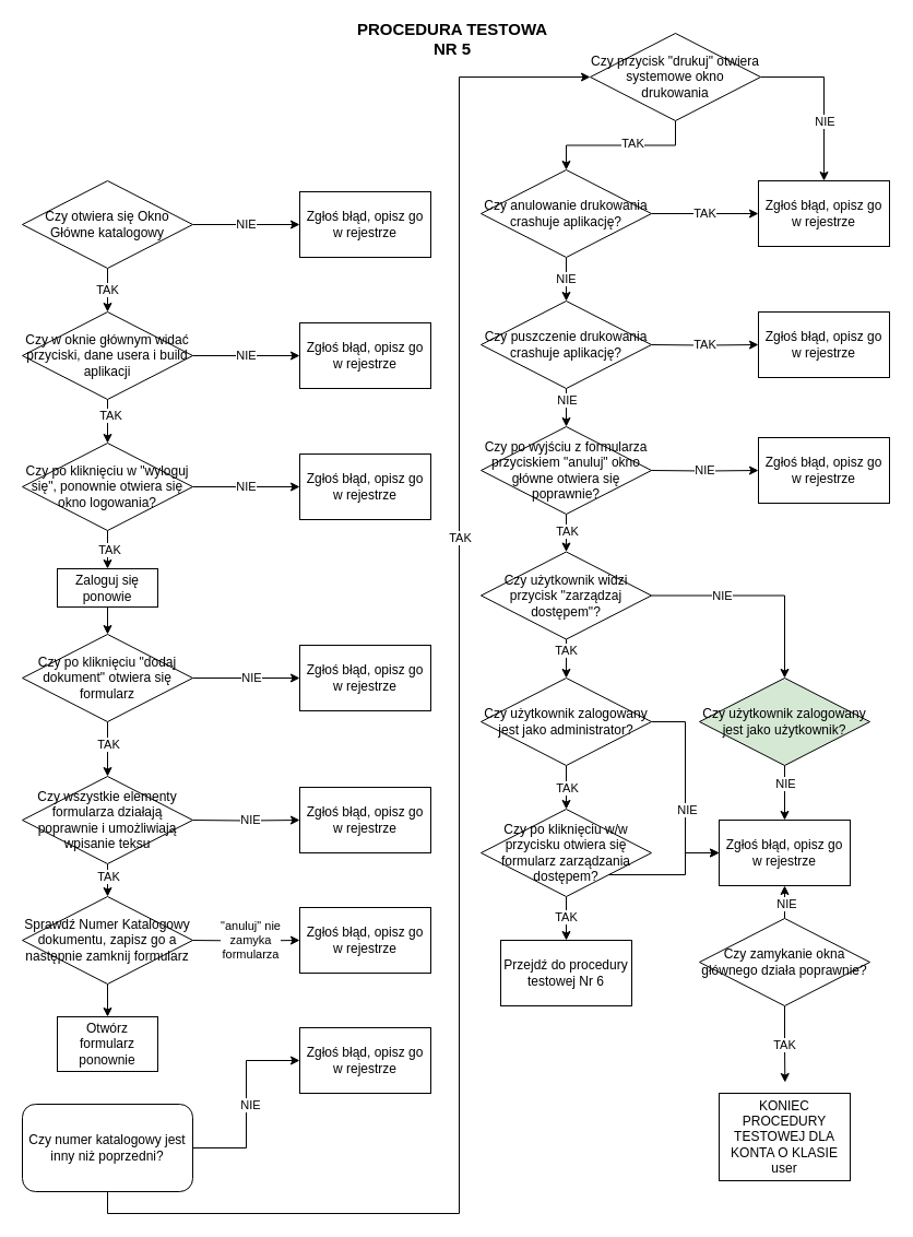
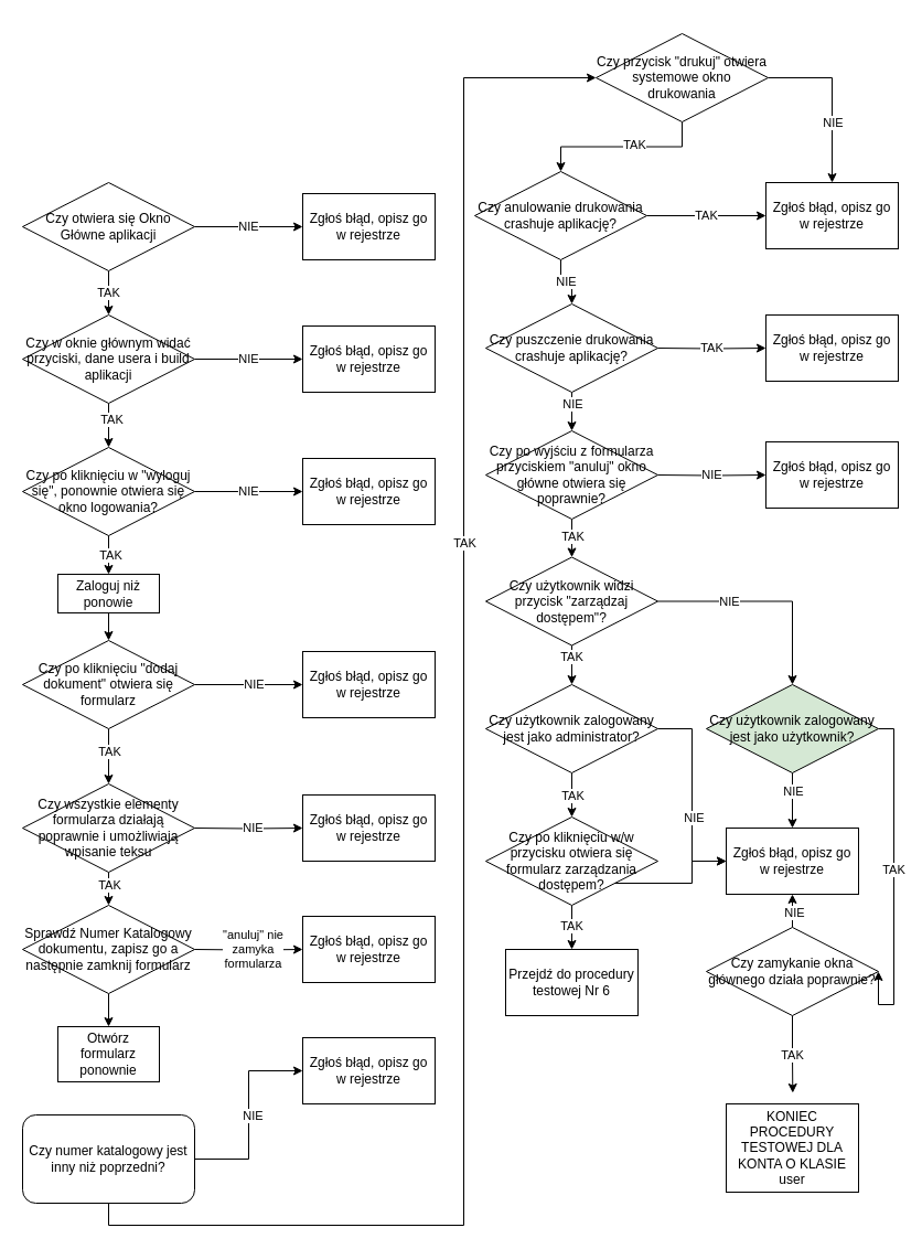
  <mxCell id="0" />
  <mxCell id="1" parent="0" />
  <mxCell id="2" value="NIE" style="edgeStyle=orthogonalEdgeStyle;rounded=0;orthogonalLoop=1;jettySize=auto;html=1;" parent="1" source="4" target="5" edge="1"><mxGeometry relative="1" as="geometry" /></mxCell>
  <mxCell id="3" value="TAK" style="edgeStyle=orthogonalEdgeStyle;rounded=0;orthogonalLoop=1;jettySize=auto;html=1;" parent="1" source="4" target="9" edge="1"><mxGeometry relative="1" as="geometry" /></mxCell>
- <mxCell id="4" value="Czy otwiera się Okno Główne katalogowy" style="rhombus;whiteSpace=wrap;html=1;rounded=0;" parent="1" vertex="1"><mxGeometry x="20" y="165" width="156" height="80" as="geometry" /></mxCell>
+ <mxCell id="4" value="Czy otwiera się Okno Główne aplikacji" style="rhombus;whiteSpace=wrap;html=1;rounded=0;" parent="1" vertex="1"><mxGeometry x="20" y="165" width="156" height="80" as="geometry" /></mxCell>
  <mxCell id="5" value="Zgłoś błąd, opisz go w rejestrze" style="whiteSpace=wrap;html=1;rounded=0;" parent="1" vertex="1"><mxGeometry x="274" y="175" width="120" height="60" as="geometry" /></mxCell>
  <mxCell id="6" value="NIE" style="edgeStyle=orthogonalEdgeStyle;rounded=0;orthogonalLoop=1;jettySize=auto;html=1;" parent="1" source="9" edge="1"><mxGeometry relative="1" as="geometry"><mxPoint x="274" y="325" as="targetPoint" /></mxGeometry></mxCell>
  <mxCell id="7" value="" style="edgeStyle=orthogonalEdgeStyle;rounded=0;orthogonalLoop=1;jettySize=auto;html=1;" parent="1" source="9" target="12" edge="1"><mxGeometry relative="1" as="geometry" /></mxCell>
  <mxCell id="8" value="TAK" style="edgeLabel;html=1;align=center;verticalAlign=middle;resizable=0;points=[];" parent="7" vertex="1" connectable="0"><mxGeometry x="-0.3" y="2" relative="1" as="geometry"><mxPoint as="offset" /></mxGeometry></mxCell>
  <mxCell id="9" value="Czy w oknie głównym widać przyciski, dane usera i build aplikacji" style="rhombus;whiteSpace=wrap;html=1;rounded=0;" parent="1" vertex="1"><mxGeometry x="20" y="285" width="156" height="80" as="geometry" /></mxCell>
  <mxCell id="10" value="Zgłoś błąd, opisz go w rejestrze" style="whiteSpace=wrap;html=1;rounded=0;" parent="1" vertex="1"><mxGeometry x="274" y="295" width="120" height="60" as="geometry" /></mxCell>
  <mxCell id="11" value="NIE" style="edgeStyle=orthogonalEdgeStyle;rounded=0;orthogonalLoop=1;jettySize=auto;html=1;" parent="1" source="12" target="13" edge="1"><mxGeometry relative="1" as="geometry"><mxPoint as="offset" /></mxGeometry></mxCell>
  <mxCell id="12" value="Czy po kliknięciu w &quot;wyloguj się&quot;, ponownie otwiera się okno logowania?" style="rhombus;whiteSpace=wrap;html=1;rounded=0;" parent="1" vertex="1"><mxGeometry x="20" y="405" width="156" height="80" as="geometry" /></mxCell>
  <mxCell id="13" value="Zgłoś błąd, opisz go w rejestrze" style="whiteSpace=wrap;html=1;rounded=0;" parent="1" vertex="1"><mxGeometry x="274" y="415" width="120" height="60" as="geometry" /></mxCell>
- <mxCell id="14" value="PROCEDURA TESTOWA NR 5" style="text;html=1;strokeColor=none;fillColor=none;align=center;verticalAlign=middle;whiteSpace=wrap;rounded=0;fontStyle=1;fontSize=15;" parent="1" vertex="1"><mxGeometry x="317" y="20" width="194" height="30" as="geometry" /></mxCell>
  <mxCell id="15" value="" style="edgeStyle=orthogonalEdgeStyle;rounded=0;orthogonalLoop=1;jettySize=auto;html=1;" parent="1" source="12" target="18" edge="1"><mxGeometry relative="1" as="geometry"><mxPoint x="98" y="485" as="sourcePoint" /><mxPoint x="98" y="635" as="targetPoint" /></mxGeometry></mxCell>
  <mxCell id="16" value="TAK" style="edgeLabel;html=1;align=center;verticalAlign=middle;resizable=0;points=[];" parent="15" vertex="1" connectable="0"><mxGeometry y="-1" relative="1" as="geometry"><mxPoint as="offset" /></mxGeometry></mxCell>
  <mxCell id="17" value="" style="edgeStyle=orthogonalEdgeStyle;rounded=0;orthogonalLoop=1;jettySize=auto;html=1;" parent="1" source="18" target="23" edge="1"><mxGeometry relative="1" as="geometry" /></mxCell>
- <mxCell id="18" value="Zaloguj się ponowie" style="rounded=0;whiteSpace=wrap;html=1;" parent="1" vertex="1"><mxGeometry x="52" y="520" width="92" height="35" as="geometry" /></mxCell>
+ <mxCell id="18" value="Zaloguj niż ponowie" style="rounded=0;whiteSpace=wrap;html=1;" parent="1" vertex="1"><mxGeometry x="52" y="520" width="92" height="35" as="geometry" /></mxCell>
  <mxCell id="19" value="" style="edgeStyle=orthogonalEdgeStyle;rounded=0;orthogonalLoop=1;jettySize=auto;html=1;" parent="1" source="23" target="24" edge="1"><mxGeometry relative="1" as="geometry" /></mxCell>
  <mxCell id="20" value="NIE" style="edgeLabel;html=1;align=center;verticalAlign=middle;resizable=0;points=[];" parent="19" vertex="1" connectable="0"><mxGeometry x="0.082" y="1" relative="1" as="geometry"><mxPoint as="offset" /></mxGeometry></mxCell>
  <mxCell id="21" value="" style="edgeStyle=orthogonalEdgeStyle;rounded=0;orthogonalLoop=1;jettySize=auto;html=1;" parent="1" source="23" target="27" edge="1"><mxGeometry relative="1" as="geometry" /></mxCell>
  <mxCell id="22" value="TAK" style="edgeLabel;html=1;align=center;verticalAlign=middle;resizable=0;points=[];" parent="21" vertex="1" connectable="0"><mxGeometry x="-0.2" y="-4" relative="1" as="geometry"><mxPoint x="4" as="offset" /></mxGeometry></mxCell>
  <mxCell id="23" value="Czy po kliknięciu &quot;dodaj dokument&quot; otwiera się formularz" style="rhombus;whiteSpace=wrap;html=1;rounded=0;" parent="1" vertex="1"><mxGeometry x="20" y="580" width="156" height="80" as="geometry" /></mxCell>
  <mxCell id="24" value="Zgłoś błąd, opisz go w rejestrze" style="whiteSpace=wrap;html=1;rounded=0;" parent="1" vertex="1"><mxGeometry x="274" y="590" width="120" height="60" as="geometry" /></mxCell>
  <mxCell id="25" value="" style="edgeStyle=orthogonalEdgeStyle;rounded=0;orthogonalLoop=1;jettySize=auto;html=1;" parent="1" source="27" target="32" edge="1"><mxGeometry relative="1" as="geometry" /></mxCell>
  <mxCell id="26" value="TAK" style="edgeLabel;html=1;align=center;verticalAlign=middle;resizable=0;points=[];" parent="25" vertex="1" connectable="0"><mxGeometry x="0.24" relative="1" as="geometry"><mxPoint as="offset" /></mxGeometry></mxCell>
  <mxCell id="27" value="Czy wszystkie elementy formularza działają poprawnie i umożliwiają wpisanie teksu" style="rhombus;whiteSpace=wrap;html=1;rounded=0;" parent="1" vertex="1"><mxGeometry x="20" y="710" width="156" height="80" as="geometry" /></mxCell>
  <mxCell id="28" value="" style="edgeStyle=orthogonalEdgeStyle;rounded=0;orthogonalLoop=1;jettySize=auto;html=1;" parent="1" target="30" edge="1"><mxGeometry relative="1" as="geometry"><mxPoint x="176" y="750" as="sourcePoint" /></mxGeometry></mxCell>
  <mxCell id="29" value="NIE" style="edgeLabel;html=1;align=center;verticalAlign=middle;resizable=0;points=[];" parent="28" vertex="1" connectable="0"><mxGeometry x="0.082" y="1" relative="1" as="geometry"><mxPoint as="offset" /></mxGeometry></mxCell>
  <mxCell id="30" value="Zgłoś błąd, opisz go w rejestrze" style="whiteSpace=wrap;html=1;rounded=0;" parent="1" vertex="1"><mxGeometry x="274" y="720" width="120" height="60" as="geometry" /></mxCell>
  <mxCell id="31" value="" style="edgeStyle=orthogonalEdgeStyle;rounded=0;orthogonalLoop=1;jettySize=auto;html=1;" parent="1" source="32" target="36" edge="1"><mxGeometry relative="1" as="geometry" /></mxCell>
  <mxCell id="32" value="Sprawdź Numer Katalogowy dokumentu, zapisz go a następnie zamknij formularz" style="rhombus;whiteSpace=wrap;html=1;rounded=0;" parent="1" vertex="1"><mxGeometry x="20" y="820" width="156" height="80" as="geometry" /></mxCell>
  <mxCell id="33" value="" style="edgeStyle=orthogonalEdgeStyle;rounded=0;orthogonalLoop=1;jettySize=auto;html=1;" parent="1" target="35" edge="1"><mxGeometry relative="1" as="geometry"><mxPoint x="176" y="860" as="sourcePoint" /></mxGeometry></mxCell>
  <mxCell id="34" value="&quot;anuluj&quot; nie &lt;br&gt;zamyka &lt;br&gt;formularza" style="edgeLabel;html=1;align=center;verticalAlign=middle;resizable=0;points=[];" parent="33" vertex="1" connectable="0"><mxGeometry x="0.082" y="1" relative="1" as="geometry"><mxPoint as="offset" /></mxGeometry></mxCell>
  <mxCell id="35" value="Zgłoś błąd, opisz go w rejestrze" style="whiteSpace=wrap;html=1;rounded=0;" parent="1" vertex="1"><mxGeometry x="274" y="830" width="120" height="60" as="geometry" /></mxCell>
  <mxCell id="36" value="Otwórz formularz ponownie" style="rounded=0;whiteSpace=wrap;html=1;" parent="1" vertex="1"><mxGeometry x="52" y="930" width="92" height="50" as="geometry" /></mxCell>
  <mxCell id="37" style="edgeStyle=orthogonalEdgeStyle;rounded=0;orthogonalLoop=1;jettySize=auto;html=1;exitX=1;exitY=0.5;exitDx=0;exitDy=0;entryX=0;entryY=0.5;entryDx=0;entryDy=0;" parent="1" source="40" target="42" edge="1"><mxGeometry relative="1" as="geometry" /></mxCell>
  <mxCell id="38" style="edgeStyle=orthogonalEdgeStyle;rounded=0;orthogonalLoop=1;jettySize=auto;html=1;exitX=0.5;exitY=1;exitDx=0;exitDy=0;entryX=0;entryY=0.5;entryDx=0;entryDy=0;" parent="1" source="40" target="47" edge="1"><mxGeometry relative="1" as="geometry"><mxPoint x="500" y="130" as="targetPoint" /><Array as="points"><mxPoint x="98" y="1110" /><mxPoint x="420" y="1110" /><mxPoint x="420" y="70" /></Array></mxGeometry></mxCell>
  <mxCell id="39" value="TAK" style="edgeLabel;html=1;align=center;verticalAlign=middle;resizable=0;points=[];" parent="38" vertex="1" connectable="0"><mxGeometry x="0.28" relative="1" as="geometry"><mxPoint as="offset" /></mxGeometry></mxCell>
  <mxCell id="40" value="Czy numer katalogowy jest inny niż poprzedni?" style="whiteSpace=wrap;html=1;rounded=1;" parent="1" vertex="1"><mxGeometry x="20" y="1010" width="156" height="80" as="geometry" /></mxCell>
  <mxCell id="41" value="NIE" style="edgeLabel;html=1;align=center;verticalAlign=middle;resizable=0;points=[];" parent="1" vertex="1" connectable="0"><mxGeometry x="228.497" y="1010" as="geometry" /></mxCell>
  <mxCell id="42" value="Zgłoś błąd, opisz go w rejestrze" style="whiteSpace=wrap;html=1;rounded=0;" parent="1" vertex="1"><mxGeometry x="274" y="940" width="120" height="60" as="geometry" /></mxCell>
  <mxCell id="43" style="edgeStyle=orthogonalEdgeStyle;rounded=0;orthogonalLoop=1;jettySize=auto;html=1;entryX=0.5;entryY=0;entryDx=0;entryDy=0;" parent="1" source="47" target="50" edge="1"><mxGeometry relative="1" as="geometry" /></mxCell>
  <mxCell id="44" value="TAK" style="edgeLabel;html=1;align=center;verticalAlign=middle;resizable=0;points=[];" parent="43" vertex="1" connectable="0"><mxGeometry x="-0.207" y="-2" relative="1" as="geometry"><mxPoint x="-5" as="offset" /></mxGeometry></mxCell>
  <mxCell id="45" style="edgeStyle=orthogonalEdgeStyle;rounded=0;orthogonalLoop=1;jettySize=auto;html=1;exitX=1;exitY=0.5;exitDx=0;exitDy=0;entryX=0.5;entryY=0;entryDx=0;entryDy=0;" parent="1" source="47" target="51" edge="1"><mxGeometry relative="1" as="geometry" /></mxCell>
  <mxCell id="46" value="NIE" style="edgeLabel;html=1;align=center;verticalAlign=middle;resizable=0;points=[];" parent="45" vertex="1" connectable="0"><mxGeometry x="0.438" y="5" relative="1" as="geometry"><mxPoint x="-5" y="-12" as="offset" /></mxGeometry></mxCell>
  <mxCell id="47" value="Czy przycisk &quot;drukuj&quot; otwiera systemowe okno drukowania" style="rhombus;whiteSpace=wrap;html=1;rounded=0;" parent="1" vertex="1"><mxGeometry x="540" y="30" width="156" height="80" as="geometry" /></mxCell>
  <mxCell id="48" value="TAK" style="edgeStyle=orthogonalEdgeStyle;rounded=0;orthogonalLoop=1;jettySize=auto;html=1;" parent="1" source="50" target="51" edge="1"><mxGeometry relative="1" as="geometry" /></mxCell>
  <mxCell id="49" value="NIE" style="edgeStyle=orthogonalEdgeStyle;rounded=0;orthogonalLoop=1;jettySize=auto;html=1;" parent="1" source="50" target="54" edge="1"><mxGeometry relative="1" as="geometry" /></mxCell>
- <mxCell id="50" value="Czy anulowanie drukowania crashuje aplikację?" style="rhombus;whiteSpace=wrap;html=1;rounded=0;" parent="1" vertex="1"><mxGeometry x="440" y="155" width="156" height="80" as="geometry" /></mxCell>
+ <mxCell id="50" value="Czy anulowanie drukowania crashuje aplikację?" style="rhombus;whiteSpace=wrap;html=1;rounded=0;" parent="1" vertex="1"><mxGeometry x="430" y="155" width="156" height="80" as="geometry" /></mxCell>
  <mxCell id="51" value="Zgłoś błąd, opisz go w rejestrze" style="whiteSpace=wrap;html=1;rounded=0;" parent="1" vertex="1"><mxGeometry x="694" y="165" width="120" height="60" as="geometry" /></mxCell>
  <mxCell id="52" value="" style="edgeStyle=orthogonalEdgeStyle;rounded=0;orthogonalLoop=1;jettySize=auto;html=1;" parent="1" source="54" target="59" edge="1"><mxGeometry relative="1" as="geometry" /></mxCell>
  <mxCell id="53" value="NIE" style="edgeLabel;html=1;align=center;verticalAlign=middle;resizable=0;points=[];" parent="52" vertex="1" connectable="0"><mxGeometry x="-0.511" y="3" relative="1" as="geometry"><mxPoint x="-3" y="-1" as="offset" /></mxGeometry></mxCell>
  <mxCell id="54" value="Czy puszczenie drukowania crashuje aplikację?" style="rhombus;whiteSpace=wrap;html=1;rounded=0;" parent="1" vertex="1"><mxGeometry x="440" y="275" width="156" height="80" as="geometry" /></mxCell>
  <mxCell id="55" value="TAK" style="edgeStyle=orthogonalEdgeStyle;rounded=0;orthogonalLoop=1;jettySize=auto;html=1;" parent="1" target="56" edge="1"><mxGeometry relative="1" as="geometry"><mxPoint x="596" y="315" as="sourcePoint" /></mxGeometry></mxCell>
  <mxCell id="56" value="Zgłoś błąd, opisz go w rejestrze" style="whiteSpace=wrap;html=1;rounded=0;" parent="1" vertex="1"><mxGeometry x="694" y="285" width="120" height="60" as="geometry" /></mxCell>
  <mxCell id="57" value="" style="edgeStyle=orthogonalEdgeStyle;rounded=0;orthogonalLoop=1;jettySize=auto;html=1;" parent="1" source="59" target="66" edge="1"><mxGeometry relative="1" as="geometry" /></mxCell>
  <mxCell id="58" value="TAK" style="edgeLabel;html=1;align=center;verticalAlign=middle;resizable=0;points=[];" parent="57" vertex="1" connectable="0"><mxGeometry x="-0.429" y="3" relative="1" as="geometry"><mxPoint x="-3" y="2" as="offset" /></mxGeometry></mxCell>
  <mxCell id="59" value="Czy po wyjściu z formularza przyciskiem &quot;anuluj&quot; okno główne otwiera się poprawnie?" style="rhombus;whiteSpace=wrap;html=1;rounded=0;" parent="1" vertex="1"><mxGeometry x="440" y="390" width="156" height="80" as="geometry" /></mxCell>
  <mxCell id="60" value="NIE" style="edgeStyle=orthogonalEdgeStyle;rounded=0;orthogonalLoop=1;jettySize=auto;html=1;" parent="1" target="61" edge="1"><mxGeometry relative="1" as="geometry"><mxPoint x="596" y="430" as="sourcePoint" /></mxGeometry></mxCell>
  <mxCell id="61" value="Zgłoś błąd, opisz go w rejestrze" style="whiteSpace=wrap;html=1;rounded=0;" parent="1" vertex="1"><mxGeometry x="694" y="400" width="120" height="60" as="geometry" /></mxCell>
  <mxCell id="62" value="" style="edgeStyle=orthogonalEdgeStyle;rounded=0;orthogonalLoop=1;jettySize=auto;html=1;" parent="1" source="66" target="76" edge="1"><mxGeometry relative="1" as="geometry" /></mxCell>
  <mxCell id="63" value="TAK" style="edgeLabel;html=1;align=center;verticalAlign=middle;resizable=0;points=[];" parent="62" vertex="1" connectable="0"><mxGeometry x="-0.536" y="-1" relative="1" as="geometry"><mxPoint as="offset" /></mxGeometry></mxCell>
  <mxCell id="64" style="edgeStyle=orthogonalEdgeStyle;rounded=0;orthogonalLoop=1;jettySize=auto;html=1;exitX=1;exitY=0.5;exitDx=0;exitDy=0;entryX=0.5;entryY=0;entryDx=0;entryDy=0;" parent="1" source="66" target="71" edge="1"><mxGeometry relative="1" as="geometry" /></mxCell>
  <mxCell id="65" value="NIE" style="edgeLabel;html=1;align=center;verticalAlign=middle;resizable=0;points=[];" parent="64" vertex="1" connectable="0"><mxGeometry x="-0.246" y="1" relative="1" as="geometry"><mxPoint x="-10" y="1" as="offset" /></mxGeometry></mxCell>
  <mxCell id="66" value="Czy użytkownik widzi przycisk &quot;zarządzaj dostępem&quot;?" style="rhombus;whiteSpace=wrap;html=1;rounded=0;" parent="1" vertex="1"><mxGeometry x="440" y="504.5" width="156" height="80" as="geometry" /></mxCell>
  <mxCell id="67" value="" style="edgeStyle=orthogonalEdgeStyle;rounded=0;orthogonalLoop=1;jettySize=auto;html=1;" parent="1" source="71" target="77" edge="1"><mxGeometry relative="1" as="geometry" /></mxCell>
  <mxCell id="68" value="NIE" style="edgeLabel;html=1;align=center;verticalAlign=middle;resizable=0;points=[];" parent="67" vertex="1" connectable="0"><mxGeometry x="-0.34" relative="1" as="geometry"><mxPoint as="offset" /></mxGeometry></mxCell>
+ <mxCell id="69" value="" style="edgeStyle=orthogonalEdgeStyle;rounded=0;orthogonalLoop=1;jettySize=auto;html=1;entryX=1;entryY=0.5;entryDx=0;entryDy=0;exitX=1;exitY=0.5;exitDx=0;exitDy=0;" edge="1" parent="1" source="71" target="87"><mxGeometry relative="1" as="geometry"><mxPoint x="810" y="660" as="sourcePoint" /><mxPoint x="810" y="870" as="targetPoint" /><Array as="points"><mxPoint x="810" y="660" /><mxPoint x="810" y="910" /></Array></mxGeometry></mxCell>
+ <mxCell id="70" value="TAK" style="edgeLabel;html=1;align=center;verticalAlign=middle;resizable=0;points=[];" vertex="1" connectable="0" parent="69"><mxGeometry x="-0.085" y="-1" relative="1" as="geometry"><mxPoint as="offset" /></mxGeometry></mxCell>
  <mxCell id="71" value="Czy użytkownik zalogowany jest jako użytkownik?" style="rhombus;whiteSpace=wrap;html=1;rounded=0;fillColor=#d5e8d4;" parent="1" vertex="1"><mxGeometry x="640" y="620" width="156" height="80" as="geometry" /></mxCell>
  <mxCell id="72" style="edgeStyle=orthogonalEdgeStyle;rounded=0;orthogonalLoop=1;jettySize=auto;html=1;entryX=0;entryY=0.5;entryDx=0;entryDy=0;" parent="1" source="76" target="77" edge="1"><mxGeometry relative="1" as="geometry" /></mxCell>
  <mxCell id="73" value="&lt;span style=&quot;white-space-collapse: preserve;&quot;&gt;NIE&lt;/span&gt;" style="edgeLabel;html=1;align=center;verticalAlign=middle;resizable=0;points=[];" parent="72" vertex="1" connectable="0"><mxGeometry x="-0.066" y="1" relative="1" as="geometry"><mxPoint y="26" as="offset" /></mxGeometry></mxCell>
  <mxCell id="74" value="" style="edgeStyle=orthogonalEdgeStyle;rounded=0;orthogonalLoop=1;jettySize=auto;html=1;" parent="1" source="76" target="81" edge="1"><mxGeometry relative="1" as="geometry" /></mxCell>
  <mxCell id="75" value="TAK" style="edgeLabel;html=1;align=center;verticalAlign=middle;resizable=0;points=[];" parent="74" vertex="1" connectable="0"><mxGeometry x="-0.258" y="-2" relative="1" as="geometry"><mxPoint x="2" y="5" as="offset" /></mxGeometry></mxCell>
  <mxCell id="76" value="Czy użytkownik zalogowany jest jako administrator?" style="rhombus;whiteSpace=wrap;html=1;rounded=0;" parent="1" vertex="1"><mxGeometry x="440" y="620" width="156" height="80" as="geometry" /></mxCell>
  <mxCell id="77" value="Zgłoś błąd, opisz go w rejestrze" style="whiteSpace=wrap;html=1;rounded=0;" parent="1" vertex="1"><mxGeometry x="658" y="750" width="120" height="60" as="geometry" /></mxCell>
  <mxCell id="78" value="" style="edgeStyle=orthogonalEdgeStyle;rounded=0;orthogonalLoop=1;jettySize=auto;html=1;" parent="1" source="81" edge="1"><mxGeometry relative="1" as="geometry"><mxPoint x="518" y="860" as="targetPoint" /></mxGeometry></mxCell>
  <mxCell id="79" value="TAK" style="edgeLabel;html=1;align=center;verticalAlign=middle;resizable=0;points=[];" parent="78" vertex="1" connectable="0"><mxGeometry x="-0.133" y="-1" relative="1" as="geometry"><mxPoint as="offset" /></mxGeometry></mxCell>
  <mxCell id="80" style="edgeStyle=orthogonalEdgeStyle;rounded=0;orthogonalLoop=1;jettySize=auto;html=1;exitX=1;exitY=1;exitDx=0;exitDy=0;entryX=0;entryY=0.5;entryDx=0;entryDy=0;" parent="1" source="81" target="77" edge="1"><mxGeometry relative="1" as="geometry" /></mxCell>
  <mxCell id="81" value="Czy po kliknięciu w/w przycisku otwiera się formularz zarządzania dostępem?" style="rhombus;whiteSpace=wrap;html=1;rounded=0;" parent="1" vertex="1"><mxGeometry x="440" y="740" width="156" height="80" as="geometry" /></mxCell>
  <mxCell id="82" value="Przejdź do procedury testowej Nr 6" style="whiteSpace=wrap;html=1;rounded=0;" parent="1" vertex="1"><mxGeometry x="458" y="860" width="120" height="60" as="geometry" /></mxCell>
  <mxCell id="83" style="edgeStyle=orthogonalEdgeStyle;rounded=0;orthogonalLoop=1;jettySize=auto;html=1;exitX=0.5;exitY=0;exitDx=0;exitDy=0;entryX=0.5;entryY=1;entryDx=0;entryDy=0;" edge="1" parent="1" source="87" target="77"><mxGeometry relative="1" as="geometry" /></mxCell>
  <mxCell id="84" value="NIE" style="edgeLabel;html=1;align=center;verticalAlign=middle;resizable=0;points=[];" vertex="1" connectable="0" parent="83"><mxGeometry x="-0.046" y="-1" relative="1" as="geometry"><mxPoint as="offset" /></mxGeometry></mxCell>
  <mxCell id="85" style="edgeStyle=orthogonalEdgeStyle;rounded=0;orthogonalLoop=1;jettySize=auto;html=1;exitX=0.5;exitY=1;exitDx=0;exitDy=0;" edge="1" parent="1" source="87"><mxGeometry relative="1" as="geometry"><mxPoint x="718.308" y="990" as="targetPoint" /></mxGeometry></mxCell>
  <mxCell id="86" value="TAK" style="edgeLabel;html=1;align=center;verticalAlign=middle;resizable=0;points=[];" vertex="1" connectable="0" parent="85"><mxGeometry x="0.015" relative="1" as="geometry"><mxPoint x="-1" as="offset" /></mxGeometry></mxCell>
  <mxCell id="87" value="Czy zamykanie okna głównego działa poprawnie?" style="rhombus;whiteSpace=wrap;html=1;rounded=0;" vertex="1" parent="1"><mxGeometry x="640" y="840" width="156" height="80" as="geometry" /></mxCell>
  <mxCell id="88" value="KONIEC PROCEDURY TESTOWEJ DLA KONTA O KLASIE user" style="rounded=0;whiteSpace=wrap;html=1;" vertex="1" parent="1"><mxGeometry x="658" y="1000" width="120" height="80" as="geometry" /></mxCell>
